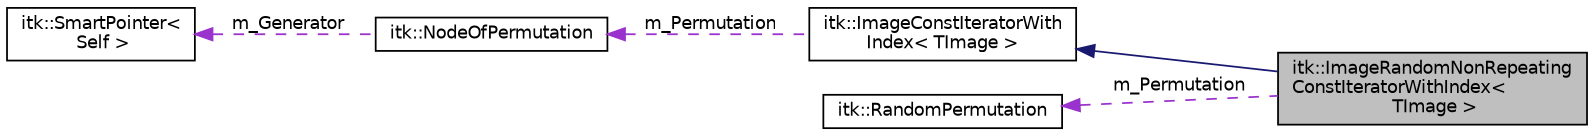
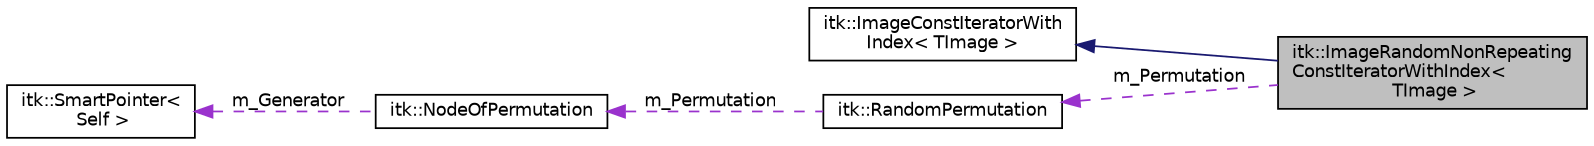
  digraph {
    rankdir=LR
    node [color=black fillcolor=white fontname=Helvetica fontsize=10 shape=record style=filled]
    edge [color=darkorchid3 dir=back fontname=Helvetica fontsize=10 labelfontname=Helvetica labelfontsize=10 style=dashed]
    n1 [fillcolor=grey75 fontcolor=black height=0.2 label="itk::ImageRandomNonRepeating\lConstIteratorWithIndex\<\l TImage \>" width=0.4]
    n2 [height=0.2 label="itk::ImageConstIteratorWith\lIndex\< TImage \>" width=0.4]
    n3 [height=0.2 label="itk::RandomPermutation" width=0.4]
    n4 [height=0.2 label="itk::NodeOfPermutation" width=0.4]
    n5 [height=0.2 label="itk::SmartPointer\<\l Self \>" width=0.4]
    n2 -> n1 [color=midnightblue style=solid]
    n3 -> n1 [label=" m_Permutation"]
-   n4 -> n2 [label=" m_Permutation"]
+   n4 -> n3 [label=" m_Permutation"]
    n5 -> n4 [label=" m_Generator"]
  }
